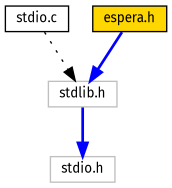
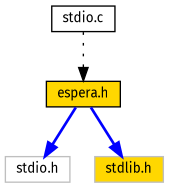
  digraph {
    fontname="Fira Sans"
    node [color=black fillcolor=white fontname="Fira Sans" fontsize=10 shape=record style=filled]
    edge [color=blue fontname="Fira Sans" fontsize=10 labelfontname=Helvetica labelfontsize=10 style=bold]
    n1 [fontcolor=black height=0.2 label="stdio.c" width=0.4]
    n2 [fillcolor=gold height=0.2 label="espera.h" width=0.4]
    n3 [color=grey75 height=0.2 label="stdio.h" width=0.4]
-   n4 [color=grey75 height=0.2 label="stdlib.h" width=0.4]
-   n1 -> n4 [color=black style=dotted]
-   n4 -> n3
+   n4 [color=grey75 fillcolor=gold height=0.2 label="stdlib.h" width=0.4]
+   n1 -> n2 [color=black style=dotted]
+   n2 -> n3
    n2 -> n4
  }
